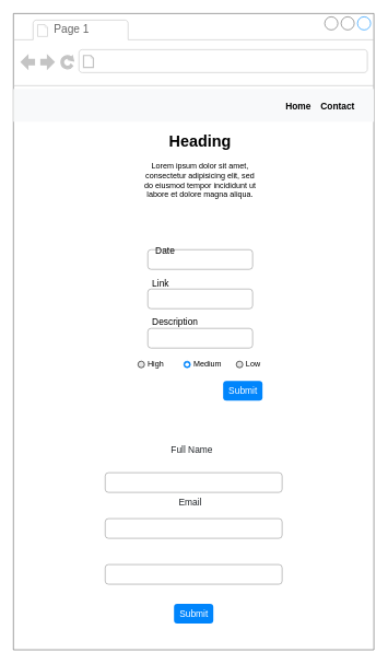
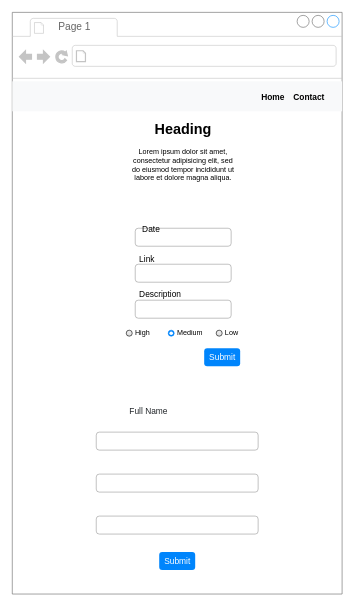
  <mxCell id="0" />
  <mxCell id="1" parent="0" />
  <mxCell id="2" value="" style="strokeWidth=1;shadow=0;dashed=0;align=center;html=1;shape=mxgraph.mockup.containers.browserWindow;rSize=0;strokeColor=#666666;strokeColor2=#008cff;strokeColor3=#c4c4c4;mainText=,;recursiveResize=0;" vertex="1" parent="1"><mxGeometry x="20" y="20" width="550" height="970" as="geometry" /></mxCell>
- <mxCell id="3" value="Page 1" style="strokeWidth=1;shadow=0;dashed=0;align=center;html=1;shape=mxgraph.mockup.containers.anchor;fontSize=17;fontColor=#666666;align=left;whiteSpace=wrap;" vertex="1" parent="2"><mxGeometry x="60" y="12" width="110" height="26" as="geometry" /></mxCell>
+ <mxCell id="3" value="Page 1" style="strokeWidth=1;shadow=0;dashed=0;align=center;html=1;shape=mxgraph.mockup.containers.anchor;fontSize=17;fontColor=#666666;align=left;whiteSpace=wrap;" vertex="1" parent="2"><mxGeometry x="75" y="12" width="110" height="26" as="geometry" /></mxCell>
  <mxCell id="4" value="" style="html=1;shadow=0;dashed=0;fillColor=#F8F9FA;strokeColor=none;fontSize=16;fontColor=#181819;align=left;spacing=15;" vertex="1" parent="2"><mxGeometry y="115" width="550" height="50" as="geometry" /></mxCell>
  <mxCell id="5" value="Home" style="fillColor=none;strokeColor=none;fontSize=14;fontColor=#030303;align=center;fontStyle=1" vertex="1" parent="4"><mxGeometry width="70" height="40" relative="1" as="geometry"><mxPoint x="400" y="5" as="offset" /></mxGeometry></mxCell>
  <mxCell id="6" value="Contact" style="fillColor=none;strokeColor=none;fontSize=14;fontColor=#030303;align=center;fontStyle=1" vertex="1" parent="4"><mxGeometry width="50" height="40" relative="1" as="geometry"><mxPoint x="470" y="5" as="offset" /></mxGeometry></mxCell>
  <mxCell id="7" value="&lt;h1&gt;Heading&lt;/h1&gt;&lt;p&gt;Lorem ipsum dolor sit amet, consectetur adipisicing elit, sed do eiusmod tempor incididunt ut labore et dolore magna aliqua.&lt;/p&gt;" style="text;html=1;strokeColor=none;fillColor=none;spacing=5;spacingTop=-20;whiteSpace=wrap;overflow=hidden;rounded=0;align=center;" vertex="1" parent="2"><mxGeometry x="190" y="175" width="190" height="155" as="geometry" /></mxCell>
  <mxCell id="8" value="" style="html=1;shadow=0;dashed=0;shape=mxgraph.bootstrap.rrect;rSize=5;fillColor=none;strokeColor=#999999;align=left;spacing=15;fontSize=14;fontColor=#6C767D;" vertex="1" parent="2"><mxGeometry width="160" height="30" relative="1" as="geometry"><mxPoint x="205" y="360" as="offset" /></mxGeometry></mxCell>
  <mxCell id="9" value="" style="html=1;shadow=0;dashed=0;shape=mxgraph.bootstrap.rrect;rSize=5;fillColor=none;strokeColor=#999999;align=left;spacing=15;fontSize=14;fontColor=#6C767D;" vertex="1" parent="2"><mxGeometry width="160" height="30" relative="1" as="geometry"><mxPoint x="205" y="480" as="offset" /></mxGeometry></mxCell>
  <mxCell id="10" value="" style="html=1;shadow=0;dashed=0;shape=mxgraph.bootstrap.rrect;rSize=5;fillColor=none;strokeColor=#999999;align=left;spacing=15;fontSize=14;fontColor=#6C767D;" vertex="1" parent="2"><mxGeometry width="160" height="30" relative="1" as="geometry"><mxPoint x="205" y="420" as="offset" /></mxGeometry></mxCell>
  <mxCell id="11" value="Link" style="fillColor=none;strokeColor=none;align=left;fontSize=14;" vertex="1" parent="2"><mxGeometry width="40" height="20" relative="1" as="geometry"><mxPoint x="210" y="400" as="offset" /></mxGeometry></mxCell>
  <mxCell id="12" value="Date" style="fillColor=none;strokeColor=none;align=left;fontSize=14;" vertex="1" parent="2"><mxGeometry x="215" y="340" width="40" height="40" as="geometry" /></mxCell>
  <mxCell id="13" value="Medium" style="html=1;shadow=0;dashed=0;shape=mxgraph.bootstrap.radioButton2;labelPosition=right;verticalLabelPosition=middle;align=left;verticalAlign=middle;gradientColor=#DEDEDE;fillColor=#EDEDED;checked=1;spacing=5;checkedFill=#0085FC;checkedStroke=#ffffff;sketch=0;" vertex="1" parent="2"><mxGeometry x="260" y="530" width="10" height="10" as="geometry" /></mxCell>
  <mxCell id="14" value="&lt;font color=&quot;#030303&quot;&gt;Low&lt;/font&gt;" style="html=1;shadow=0;dashed=0;shape=mxgraph.bootstrap.radioButton2;labelPosition=right;verticalLabelPosition=middle;align=left;verticalAlign=middle;gradientColor=#DEDEDE;fillColor=#EDEDED;checked=0;spacing=5;fontColor=#6C767D;checkedFill=#0085FC;checkedStroke=#ffffff;sketch=0;" vertex="1" parent="2"><mxGeometry x="340" y="530" width="10" height="10" as="geometry" /></mxCell>
  <mxCell id="15" value="High" style="html=1;shadow=0;dashed=0;shape=mxgraph.bootstrap.radioButton2;labelPosition=right;verticalLabelPosition=middle;align=left;verticalAlign=middle;gradientColor=#DEDEDE;fillColor=#EDEDED;checked=0;spacing=5;checkedFill=#0085FC;checkedStroke=#ffffff;sketch=0;" vertex="1" parent="2"><mxGeometry x="190" y="530" width="10" height="10" as="geometry" /></mxCell>
  <mxCell id="16" value="Description" style="fillColor=none;strokeColor=none;align=left;fontSize=14;" vertex="1" parent="2"><mxGeometry width="80" height="20" relative="1" as="geometry"><mxPoint x="210" y="460" as="offset" /></mxGeometry></mxCell>
  <mxCell id="17" value="Submit" style="html=1;shadow=0;dashed=0;shape=mxgraph.bootstrap.rrect;rSize=5;fillColor=#0085FC;strokeColor=none;align=center;spacing=15;fontSize=14;fontColor=#ffffff;" vertex="1" parent="2"><mxGeometry x="320" y="560" width="60" height="30" as="geometry" /></mxCell>
  <mxCell id="18" value="Submit" style="html=1;shadow=0;dashed=0;shape=mxgraph.bootstrap.rrect;rSize=5;fillColor=#0085FC;strokeColor=none;align=center;spacing=15;fontSize=14;fontColor=#ffffff;sketch=0;" vertex="1" parent="2"><mxGeometry x="245" y="900" width="60" height="30" as="geometry" /></mxCell>
  <mxCell id="19" value="" style="html=1;shadow=0;dashed=0;shape=mxgraph.bootstrap.rrect;rSize=5;fillColor=none;strokeColor=#999999;align=left;spacing=15;fontSize=14;fontColor=#6C767D;" vertex="1" parent="2"><mxGeometry x="140" y="840" width="270" height="30" as="geometry" /></mxCell>
  <mxCell id="20" value="" style="html=1;shadow=0;dashed=0;shape=mxgraph.bootstrap.rrect;rSize=5;fillColor=none;strokeColor=#999999;align=left;spacing=15;fontSize=14;fontColor=#6C767D;" vertex="1" parent="2"><mxGeometry x="140" y="700" width="270" height="30" as="geometry" /></mxCell>
- <mxCell id="21" value="Full Name" style="fillColor=none;strokeColor=none;align=center;fontSize=14;fontColor=#212529;" vertex="1" parent="2"><mxGeometry x="205" y="650" width="135" height="30" as="geometry" /></mxCell>
+ <mxCell id="21" value="Full Name" style="fillColor=none;strokeColor=none;align=center;fontSize=14;fontColor=#212529;" vertex="1" parent="2"><mxGeometry x="160" y="650" width="135" height="30" as="geometry" /></mxCell>
  <mxCell id="22" value="" style="html=1;shadow=0;dashed=0;shape=mxgraph.bootstrap.rrect;rSize=5;fillColor=none;strokeColor=#999999;align=left;spacing=15;fontSize=14;fontColor=#6C767D;" vertex="1" parent="2"><mxGeometry x="140" y="770" width="270" height="30" as="geometry" /></mxCell>
- <mxCell id="23" value="Email" style="fillColor=none;strokeColor=none;align=center;fontSize=14;fontColor=#212529;" vertex="1" parent="2"><mxGeometry x="207.5" y="730" width="125" height="30" as="geometry" /></mxCell>
